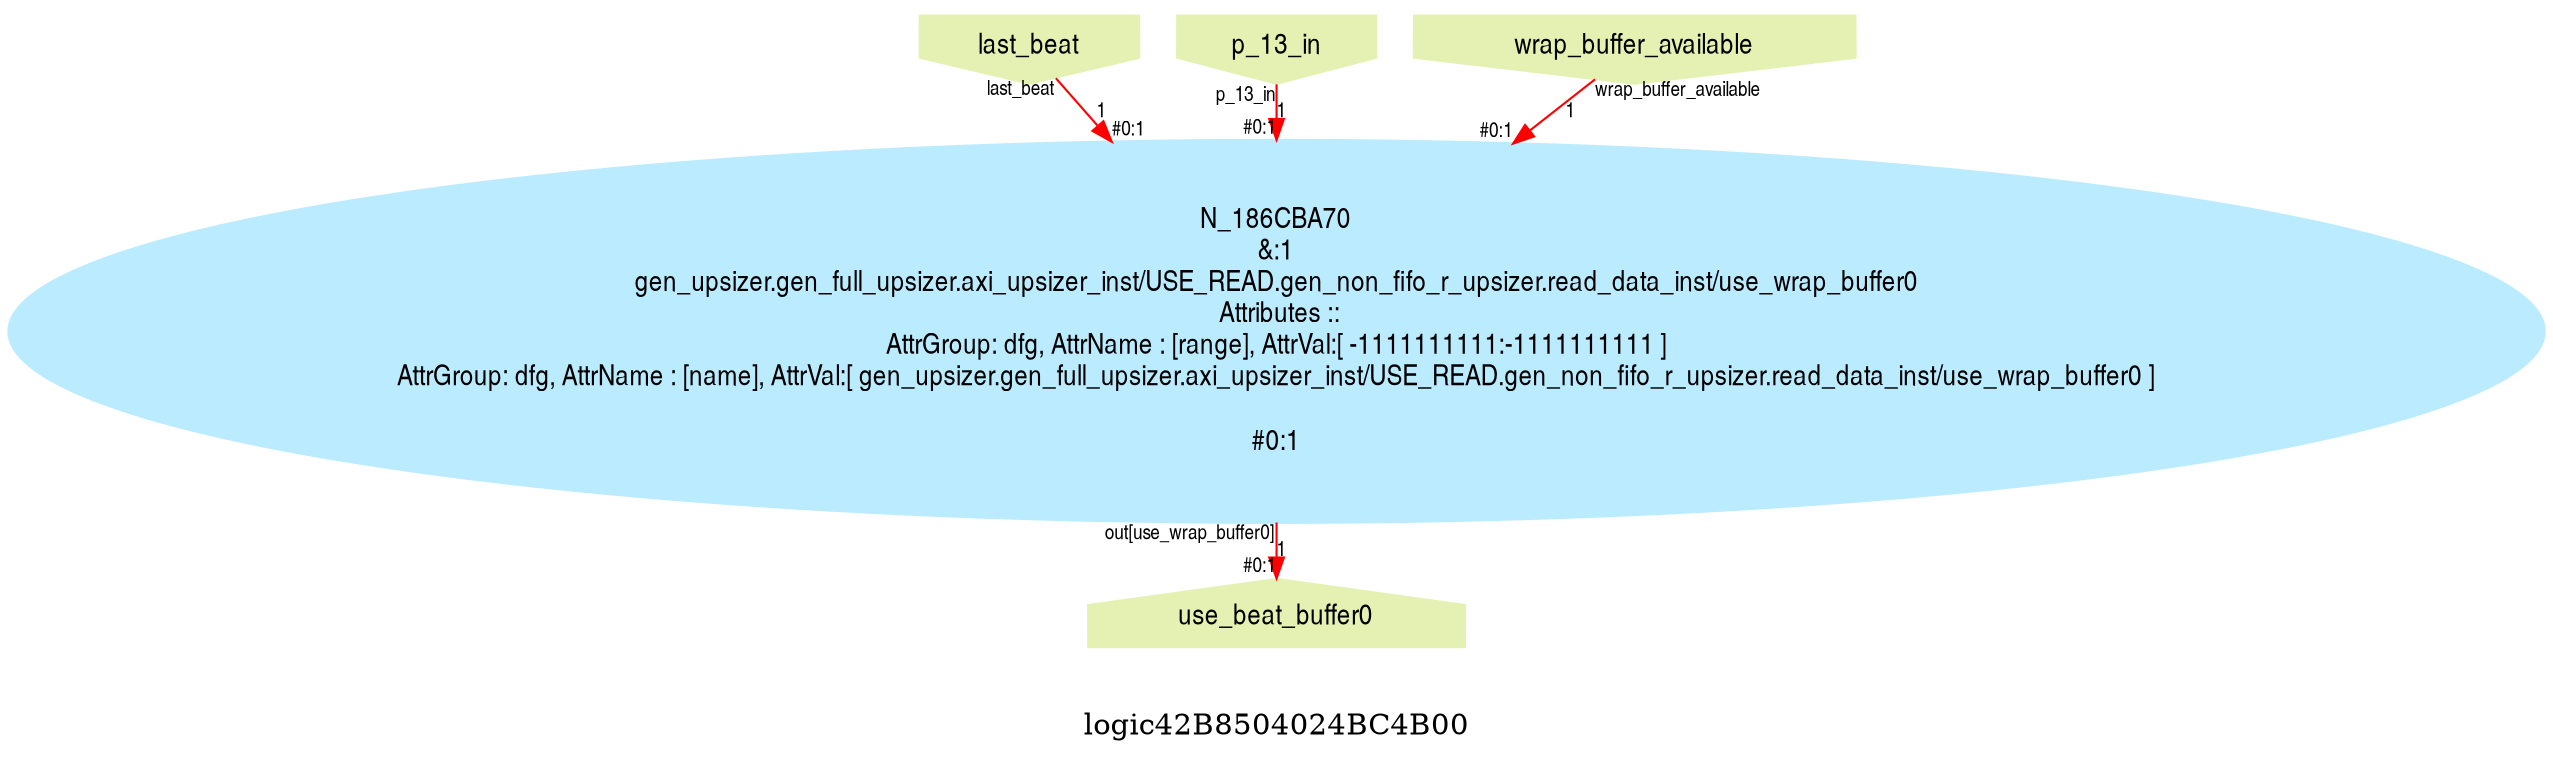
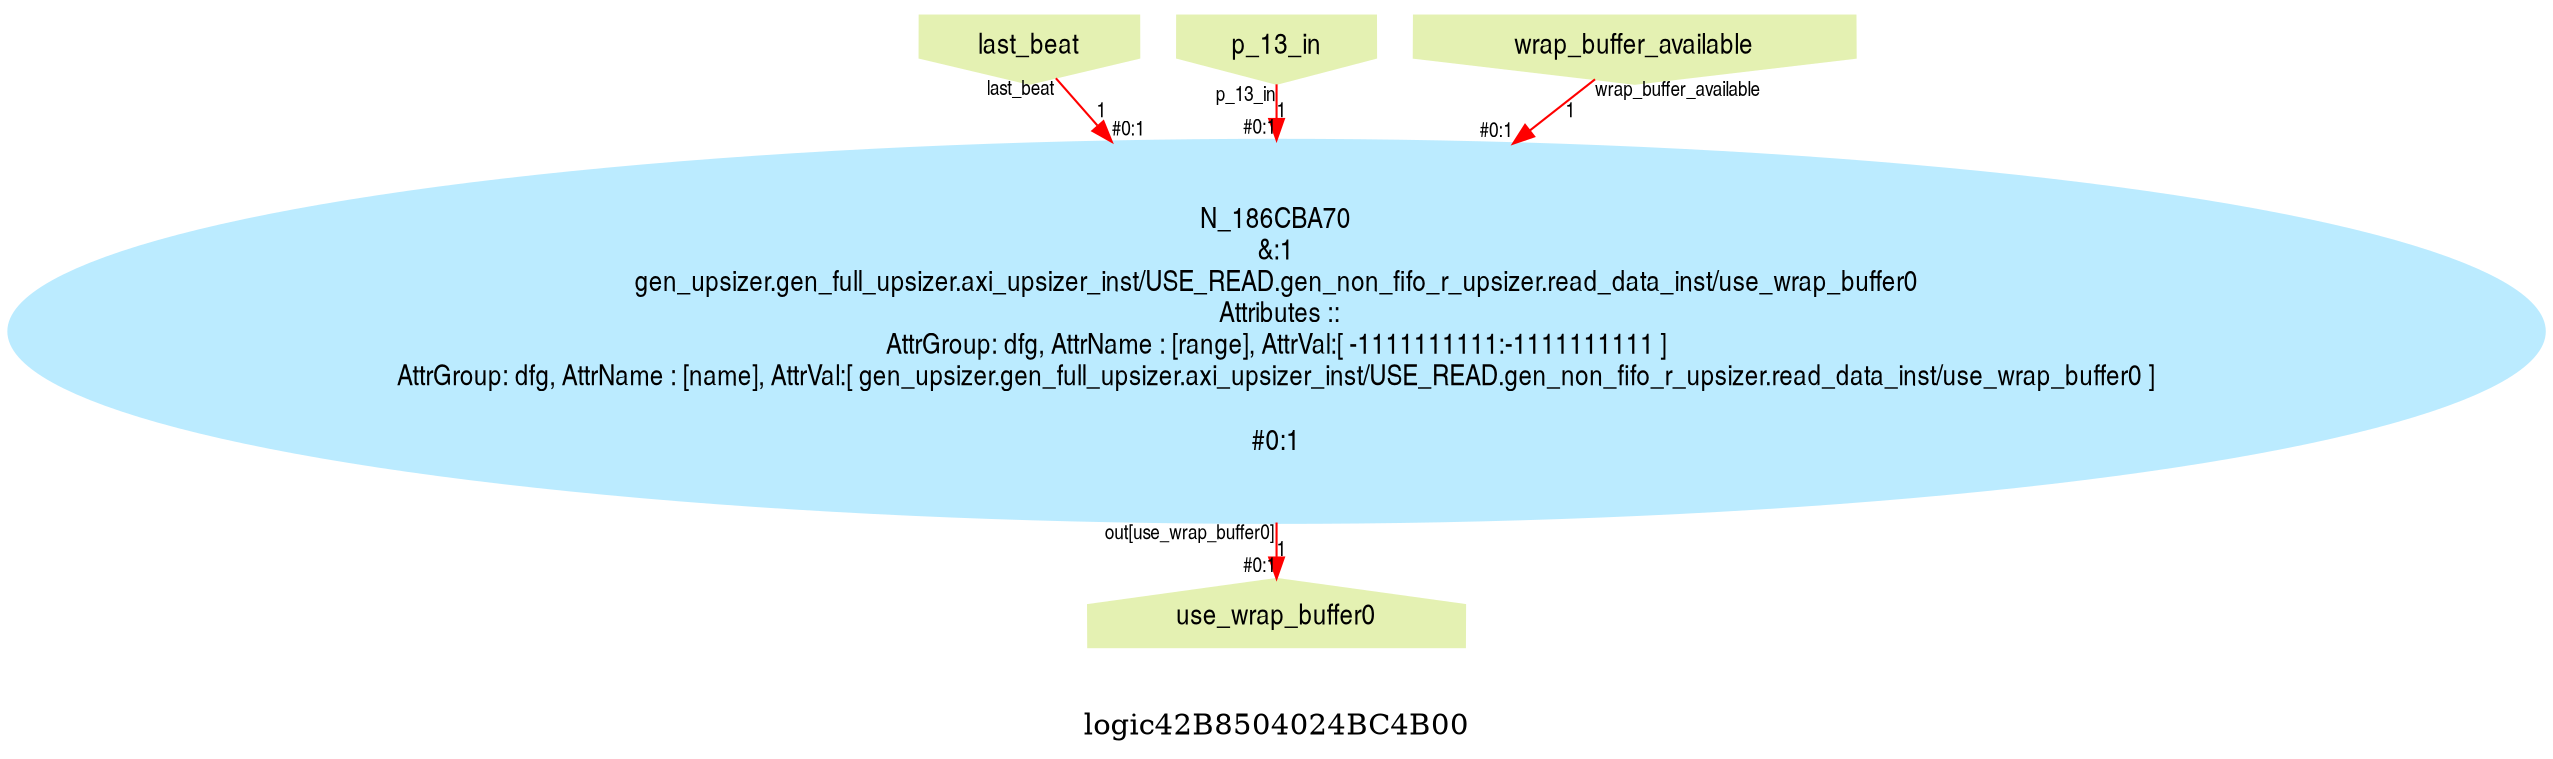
  digraph {
    label=logic42B8504024BC4B00
    ranksep=0.1
    splines=true
    node [color="#e4f1b2" fontname=helveticanarrow shape=invhouse style=filled]
    edge [color="#ff0000" fontname=helveticanarrow fontsize=10 headlabel="#0:1"]
    n1 [label=last_beat]
    n2 [label=p_13_in]
    n3 [label=wrap_buffer_available]
-   n4 [label=use_beat_buffer0 shape=house]
+   n4 [label=use_wrap_buffer0 shape=house]
    n5 [color="#bbebff" label="N_186CBA70\n&:1\ngen_upsizer.gen_full_upsizer.axi_upsizer_inst/USE_READ.gen_non_fifo_r_upsizer.read_data_inst/use_wrap_buffer0\n Attributes ::\nAttrGroup: dfg, AttrName : [range], AttrVal:[ -1111111111:-1111111111 ]\nAttrGroup: dfg, AttrName : [name], AttrVal:[ gen_upsizer.gen_full_upsizer.axi_upsizer_inst/USE_READ.gen_non_fifo_r_upsizer.read_data_inst/use_wrap_buffer0 ]\n\n#0:1\n" shape=""]
    subgraph sub_1 {
      rank=source
      n1
      n2
      n3
    }
    subgraph sub_2 {
      rank=sink
      n4
    }
    n1 -> n5 [label=1 taillabel=last_beat]
    n2 -> n5 [label=1 taillabel=p_13_in]
    n3 -> n5 [label=1 taillabel=wrap_buffer_available]
    n5 -> n4 [label=1 taillabel="out[use_wrap_buffer0]"]
  }
